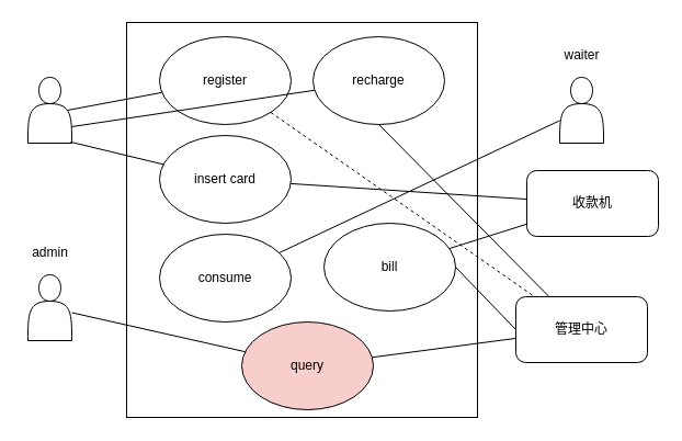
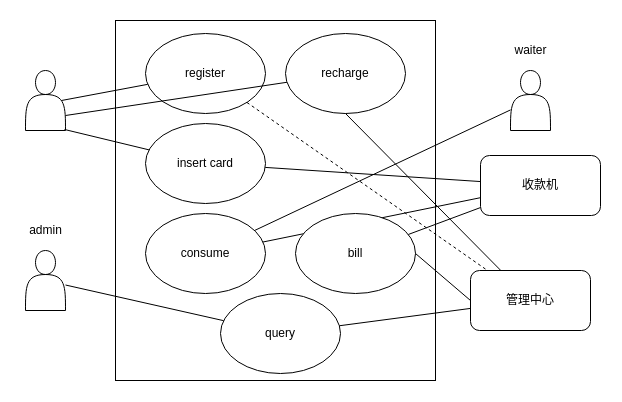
  <mxCell id="0" />
  <mxCell id="1" parent="0" />
  <mxCell id="2" value="" style="shape=actor;whiteSpace=wrap;html=1;" vertex="1" parent="1"><mxGeometry x="25" y="70" width="40" height="60" as="geometry" /></mxCell>
  <mxCell id="3" value="" style="rounded=0;whiteSpace=wrap;html=1;" vertex="1" parent="1"><mxGeometry x="115" y="20" width="320" height="360" as="geometry" /></mxCell>
  <mxCell id="4" value="" style="shape=actor;whiteSpace=wrap;html=1;" vertex="1" parent="1"><mxGeometry x="25" y="250" width="40" height="60" as="geometry" /></mxCell>
  <mxCell id="5" value="admin" style="text;html=1;align=center;verticalAlign=middle;resizable=0;points=[];autosize=1;" vertex="1" parent="1"><mxGeometry x="20" y="220" width="50" height="20" as="geometry" /></mxCell>
  <mxCell id="6" value="" style="shape=actor;whiteSpace=wrap;html=1;" vertex="1" parent="1"><mxGeometry x="510" y="70" width="40" height="60" as="geometry" /></mxCell>
  <mxCell id="7" value="waiter" style="text;html=1;align=center;verticalAlign=middle;resizable=0;points=[];autosize=1;" vertex="1" parent="1"><mxGeometry x="505" y="40" width="50" height="20" as="geometry" /></mxCell>
  <mxCell id="8" value="收款机" style="rounded=1;whiteSpace=wrap;html=1;" vertex="1" parent="1"><mxGeometry x="480" y="155" width="120" height="60" as="geometry" /></mxCell>
  <mxCell id="9" value="管理中心" style="rounded=1;whiteSpace=wrap;html=1;" vertex="1" parent="1"><mxGeometry x="470" y="270" width="120" height="60" as="geometry" /></mxCell>
  <mxCell id="10" value="register" style="ellipse;whiteSpace=wrap;html=1;" vertex="1" parent="1"><mxGeometry x="145" y="33" width="120" height="80" as="geometry" /></mxCell>
  <mxCell id="11" value="insert card" style="ellipse;whiteSpace=wrap;html=1;" vertex="1" parent="1"><mxGeometry x="145" y="123" width="120" height="80" as="geometry" /></mxCell>
  <mxCell id="12" value="recharge" style="ellipse;whiteSpace=wrap;html=1;" vertex="1" parent="1"><mxGeometry x="285" y="33" width="120" height="80" as="geometry" /></mxCell>
  <mxCell id="13" value="" style="endArrow=none;html=1;exitX=0.9;exitY=0.5;exitDx=0;exitDy=0;exitPerimeter=0;" edge="1" parent="1" source="2" target="10"><mxGeometry width="50" height="50" relative="1" as="geometry"><mxPoint x="75" y="120" as="sourcePoint" /><mxPoint x="125" y="70" as="targetPoint" /></mxGeometry></mxCell>
  <mxCell id="14" value="" style="endArrow=none;html=1;dashed=1;" edge="1" parent="1" source="10" target="9"><mxGeometry width="50" height="50" relative="1" as="geometry"><mxPoint x="235" y="310" as="sourcePoint" /><mxPoint x="285" y="260" as="targetPoint" /></mxGeometry></mxCell>
  <mxCell id="15" value="" style="endArrow=none;html=1;entryX=0.5;entryY=1;entryDx=0;entryDy=0;" edge="1" parent="1" source="9" target="12"><mxGeometry width="50" height="50" relative="1" as="geometry"><mxPoint x="235" y="310" as="sourcePoint" /><mxPoint x="285" y="260" as="targetPoint" /></mxGeometry></mxCell>
  <mxCell id="16" value="" style="endArrow=none;html=1;exitX=1;exitY=0.75;exitDx=0;exitDy=0;" edge="1" parent="1" source="2" target="12"><mxGeometry width="50" height="50" relative="1" as="geometry"><mxPoint x="235" y="310" as="sourcePoint" /><mxPoint x="285" y="260" as="targetPoint" /></mxGeometry></mxCell>
  <mxCell id="17" value="" style="endArrow=none;html=1;entryX=0.975;entryY=0.983;entryDx=0;entryDy=0;entryPerimeter=0;" edge="1" parent="1" source="11" target="2"><mxGeometry width="50" height="50" relative="1" as="geometry"><mxPoint x="235" y="310" as="sourcePoint" /><mxPoint x="285" y="260" as="targetPoint" /></mxGeometry></mxCell>
  <mxCell id="18" value="" style="endArrow=none;html=1;" edge="1" parent="1" source="11" target="8"><mxGeometry width="50" height="50" relative="1" as="geometry"><mxPoint x="235" y="310" as="sourcePoint" /><mxPoint x="285" y="260" as="targetPoint" /></mxGeometry></mxCell>
  <mxCell id="19" value="consume" style="ellipse;whiteSpace=wrap;html=1;" vertex="1" parent="1"><mxGeometry x="145" y="213" width="120" height="80" as="geometry" /></mxCell>
  <mxCell id="20" value="" style="endArrow=none;html=1;" edge="1" parent="1" source="19" target="6"><mxGeometry width="50" height="50" relative="1" as="geometry"><mxPoint x="235" y="310" as="sourcePoint" /><mxPoint x="285" y="260" as="targetPoint" /></mxGeometry></mxCell>
- <mxCell id="22" value="bill" style="ellipse;whiteSpace=wrap;html=1;" vertex="1" parent="1"><mxGeometry x="295" y="203" width="120" height="80" as="geometry" /></mxCell>
+ <mxCell id="21" value="" style="endArrow=none;html=1;" edge="1" parent="1" source="19" target="8"><mxGeometry width="50" height="50" relative="1" as="geometry"><mxPoint x="235" y="310" as="sourcePoint" /><mxPoint x="285" y="260" as="targetPoint" /></mxGeometry></mxCell>
+ <mxCell id="22" value="bill" style="ellipse;whiteSpace=wrap;html=1;" vertex="1" parent="1"><mxGeometry x="295" y="213" width="120" height="80" as="geometry" /></mxCell>
  <mxCell id="23" value="" style="endArrow=none;html=1;" edge="1" parent="1" source="22" target="8"><mxGeometry width="50" height="50" relative="1" as="geometry"><mxPoint x="235" y="310" as="sourcePoint" /><mxPoint x="285" y="260" as="targetPoint" /></mxGeometry></mxCell>
  <mxCell id="24" value="" style="endArrow=none;html=1;entryX=0;entryY=0.5;entryDx=0;entryDy=0;exitX=1;exitY=0.5;exitDx=0;exitDy=0;" edge="1" parent="1" source="22" target="9"><mxGeometry width="50" height="50" relative="1" as="geometry"><mxPoint x="395" y="300" as="sourcePoint" /><mxPoint x="285" y="260" as="targetPoint" /></mxGeometry></mxCell>
- <mxCell id="25" value="query" style="ellipse;whiteSpace=wrap;html=1;fillColor=#f8cecc;" vertex="1" parent="1"><mxGeometry x="220" y="293" width="120" height="80" as="geometry" /></mxCell>
+ <mxCell id="25" value="query" style="ellipse;whiteSpace=wrap;html=1;" vertex="1" parent="1"><mxGeometry x="220" y="293" width="120" height="80" as="geometry" /></mxCell>
  <mxCell id="26" value="" style="endArrow=none;html=1;" edge="1" parent="1" source="4" target="25"><mxGeometry width="50" height="50" relative="1" as="geometry"><mxPoint x="235" y="310" as="sourcePoint" /><mxPoint x="285" y="260" as="targetPoint" /></mxGeometry></mxCell>
  <mxCell id="27" value="" style="endArrow=none;html=1;" edge="1" parent="1" source="25" target="9"><mxGeometry width="50" height="50" relative="1" as="geometry"><mxPoint x="340" y="315.161" as="sourcePoint" /><mxPoint x="498.164" y="350.832" as="targetPoint" /></mxGeometry></mxCell>
